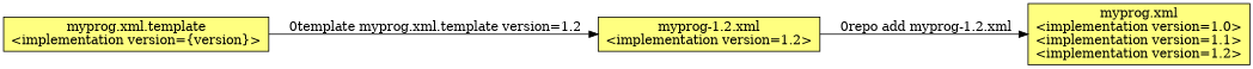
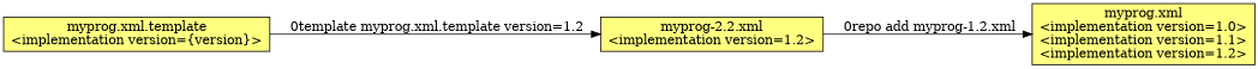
  digraph {
    rankdir=LR
    node [fillcolor="#ffff80" shape=box style=filled]
    n1 [label="myprog.xml.template\n<implementation version={version}>"]
-   n2 [label="myprog-1.2.xml\n<implementation version=1.2>"]
+   n2 [label="myprog-2.2.xml\n<implementation version=1.2>"]
    n3 [label="myprog.xml\n<implementation version=1.0>\n<implementation version=1.1>\n<implementation version=1.2>"]
    n1 -> n2 [label=" 0template myprog.xml.template version=1.2"]
    n2 -> n3 [label=" 0repo add myprog-1.2.xml"]
  }
